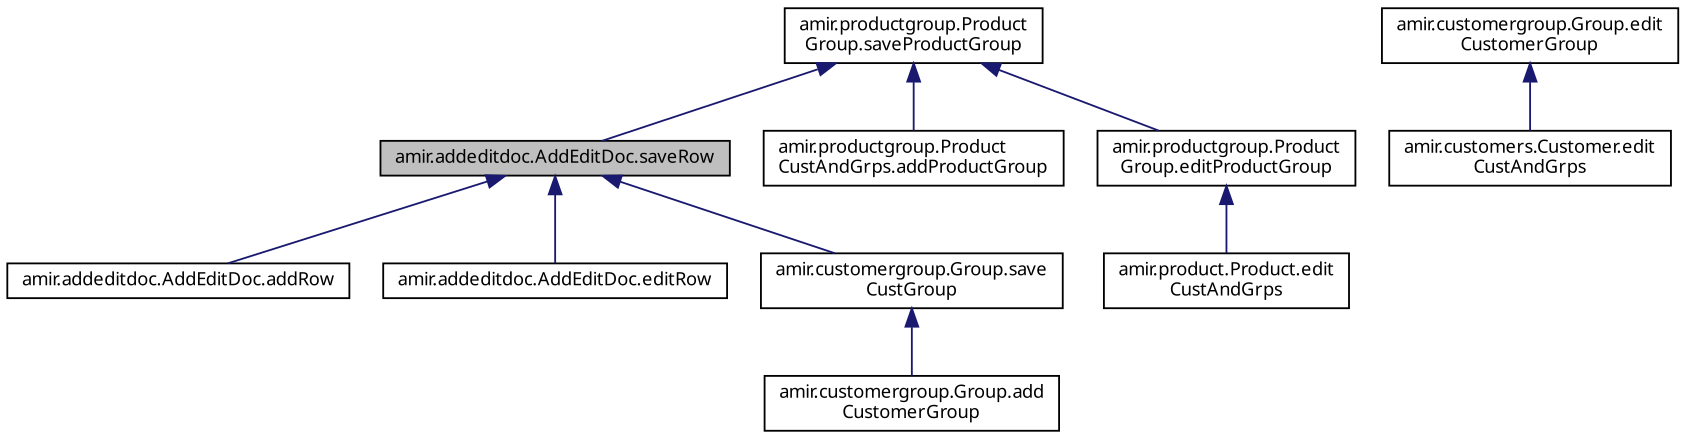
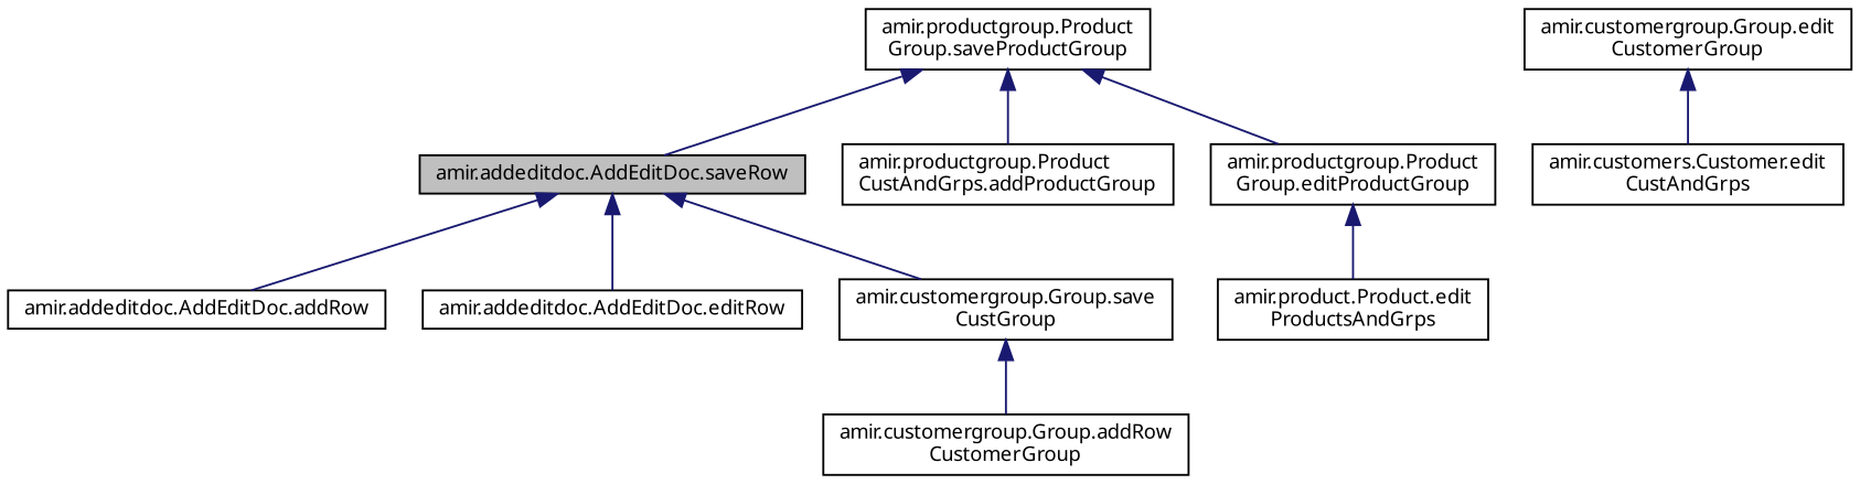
  digraph {
    rankdir=TB
    node [color=black fillcolor=white fontname="FreeSans.ttf" fontsize=10 shape=record style=filled]
    edge [color=midnightblue dir=back fontname="FreeSans.ttf" fontsize=10 labelfontname="FreeSans.ttf" labelfontsize=10 style=solid]
    n1 [fillcolor=grey75 fontcolor=black height=0.2 label="amir.addeditdoc.AddEditDoc.saveRow" width=0.4]
    n2 [height=0.2 label="amir.addeditdoc.AddEditDoc.addRow" width=0.4]
    n3 [height=0.2 label="amir.addeditdoc.AddEditDoc.editRow" width=0.4]
    n4 [height=0.2 label="amir.customergroup.Group.save\lCustGroup" width=0.4]
-   n5 [height=0.2 label="amir.customergroup.Group.add\lCustomerGroup" width=0.4]
+   n5 [height=0.2 label="amir.customergroup.Group.addRow\lCustomerGroup" width=0.4]
    n6 [height=0.2 label="amir.productgroup.Product\lGroup.saveProductGroup" width=0.4]
    n7 [height=0.2 label="amir.productgroup.Product\lCustAndGrps.addProductGroup" width=0.4]
    n8 [height=0.2 label="amir.productgroup.Product\lGroup.editProductGroup" width=0.4]
    n9 [height=0.2 label="amir.customergroup.Group.edit\lCustomerGroup" width=0.4]
    n10 [height=0.2 label="amir.customers.Customer.edit\lCustAndGrps" width=0.4]
-   n11 [height=0.2 label="amir.product.Product.edit\lCustAndGrps" width=0.4]
+   n11 [height=0.2 label="amir.product.Product.edit\lProductsAndGrps" width=0.4]
    n1 -> n2
    n1 -> n3
    n1 -> n4
    n4 -> n5
    n6 -> n1
    n6 -> n7
    n6 -> n8
    n8 -> n11
    n9 -> n10
  }
